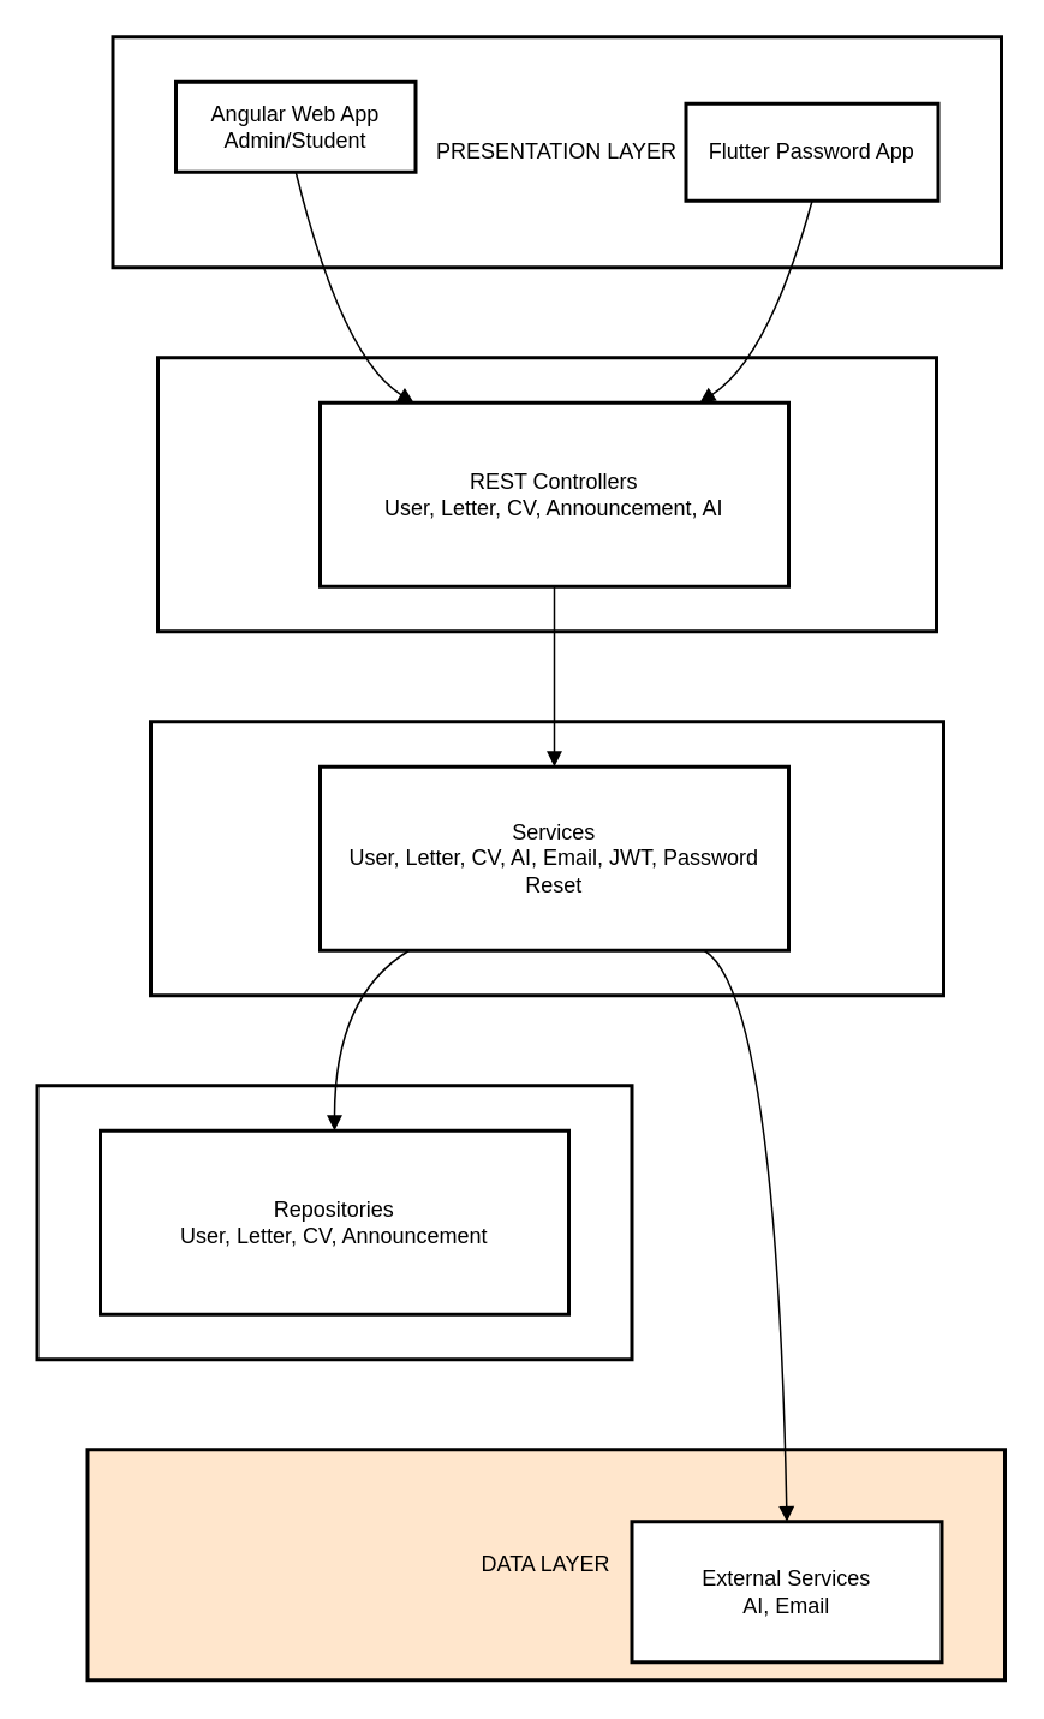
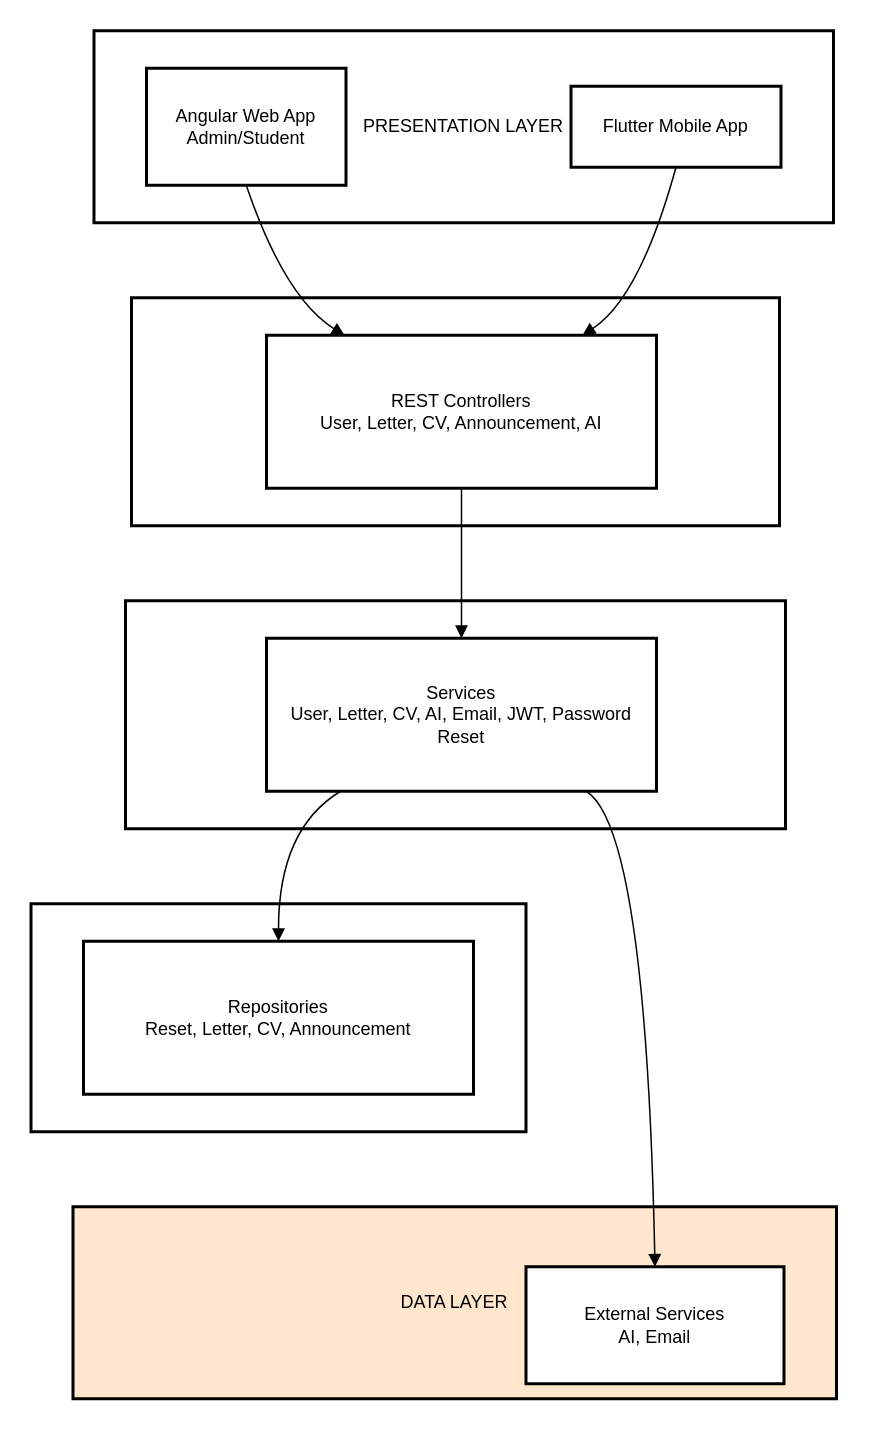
  <mxCell id="0" />
  <mxCell id="1" parent="0" />
  <mxCell id="2" value="DATA LAYER" style="whiteSpace=wrap;strokeWidth=2;fillColor=#ffe6cc;" vertex="1" parent="1"><mxGeometry x="48" y="804" width="509" height="128" as="geometry" /></mxCell>
  <mxCell id="3" value="DATA ACCESS LAYER" style="whiteSpace=wrap;strokeWidth=2;" vertex="1" parent="1"><mxGeometry x="20" y="602" width="330" height="152" as="geometry" /></mxCell>
  <mxCell id="4" value="BUSINESS LOGIC LAYER" style="whiteSpace=wrap;strokeWidth=2;" vertex="1" parent="1"><mxGeometry x="83" y="400" width="440" height="152" as="geometry" /></mxCell>
  <mxCell id="5" value="API LAYER" style="whiteSpace=wrap;strokeWidth=2;" vertex="1" parent="1"><mxGeometry x="87" y="198" width="432" height="152" as="geometry" /></mxCell>
  <mxCell id="6" value="PRESENTATION LAYER" style="whiteSpace=wrap;strokeWidth=2;" vertex="1" parent="1"><mxGeometry x="62" y="20" width="493" height="128" as="geometry" /></mxCell>
- <mxCell id="7" value="Angular Web App&#10;Admin/Student" style="whiteSpace=wrap;strokeWidth=2;" vertex="1" parent="1"><mxGeometry x="97" y="45" width="133" height="50" as="geometry" /></mxCell>
- <mxCell id="8" value="Flutter Password App" style="whiteSpace=wrap;strokeWidth=2;" vertex="1" parent="1"><mxGeometry x="380" y="57" width="140" height="54" as="geometry" /></mxCell>
+ <mxCell id="7" value="Angular Web App&#10;Admin/Student" style="whiteSpace=wrap;strokeWidth=2;" vertex="1" parent="1"><mxGeometry x="97" y="45" width="133" height="78" as="geometry" /></mxCell>
+ <mxCell id="8" value="Flutter Mobile App" style="whiteSpace=wrap;strokeWidth=2;" vertex="1" parent="1"><mxGeometry x="380" y="57" width="140" height="54" as="geometry" /></mxCell>
  <mxCell id="9" value="REST Controllers&#10;User, Letter, CV, Announcement, AI" style="whiteSpace=wrap;strokeWidth=2;" vertex="1" parent="1"><mxGeometry x="177" y="223" width="260" height="102" as="geometry" /></mxCell>
  <mxCell id="10" value="Services&#10;User, Letter, CV, AI, Email, JWT, Password Reset" style="whiteSpace=wrap;strokeWidth=2;" vertex="1" parent="1"><mxGeometry x="177" y="425" width="260" height="102" as="geometry" /></mxCell>
- <mxCell id="11" value="Repositories&#10;User, Letter, CV, Announcement" style="whiteSpace=wrap;strokeWidth=2;" vertex="1" parent="1"><mxGeometry x="55" y="627" width="260" height="102" as="geometry" /></mxCell>
+ <mxCell id="11" value="Repositories&#10;Reset, Letter, CV, Announcement" style="whiteSpace=wrap;strokeWidth=2;" vertex="1" parent="1"><mxGeometry x="55" y="627" width="260" height="102" as="geometry" /></mxCell>
  <mxCell id="12" value="External Services&#10;AI, Email" style="whiteSpace=wrap;strokeWidth=2;" vertex="1" parent="1"><mxGeometry x="350" y="844" width="172" height="78" as="geometry" /></mxCell>
  <mxCell id="13" value="" style="curved=1;startArrow=none;endArrow=block;exitX=0.5;exitY=1;entryX=0.2;entryY=0;rounded=0;" edge="1" parent="1" source="7" target="9"><mxGeometry relative="1" as="geometry"><Array as="points"><mxPoint x="189" y="198" /></Array></mxGeometry></mxCell>
  <mxCell id="14" value="" style="curved=1;startArrow=none;endArrow=block;exitX=0.5;exitY=1;entryX=0.81;entryY=0;rounded=0;" edge="1" parent="1" source="8" target="9"><mxGeometry relative="1" as="geometry"><Array as="points"><mxPoint x="426" y="198" /></Array></mxGeometry></mxCell>
  <mxCell id="15" value="" style="curved=1;startArrow=none;endArrow=block;exitX=0.5;exitY=1;entryX=0.5;entryY=0;rounded=0;" edge="1" parent="1" source="9" target="10"><mxGeometry relative="1" as="geometry"><Array as="points" /></mxGeometry></mxCell>
  <mxCell id="16" value="" style="curved=1;startArrow=none;endArrow=block;exitX=0.19;exitY=1;entryX=0.5;entryY=0;rounded=0;" edge="1" parent="1" source="10" target="11"><mxGeometry relative="1" as="geometry"><Array as="points"><mxPoint x="185" y="552" /></Array></mxGeometry></mxCell>
  <mxCell id="17" value="" style="curved=1;startArrow=none;endArrow=block;exitX=0.82;exitY=1;entryX=0.5;entryY=0;rounded=0;" edge="1" parent="1" source="10" target="12"><mxGeometry relative="1" as="geometry"><Array as="points"><mxPoint x="430" y="552" /></Array></mxGeometry></mxCell>
